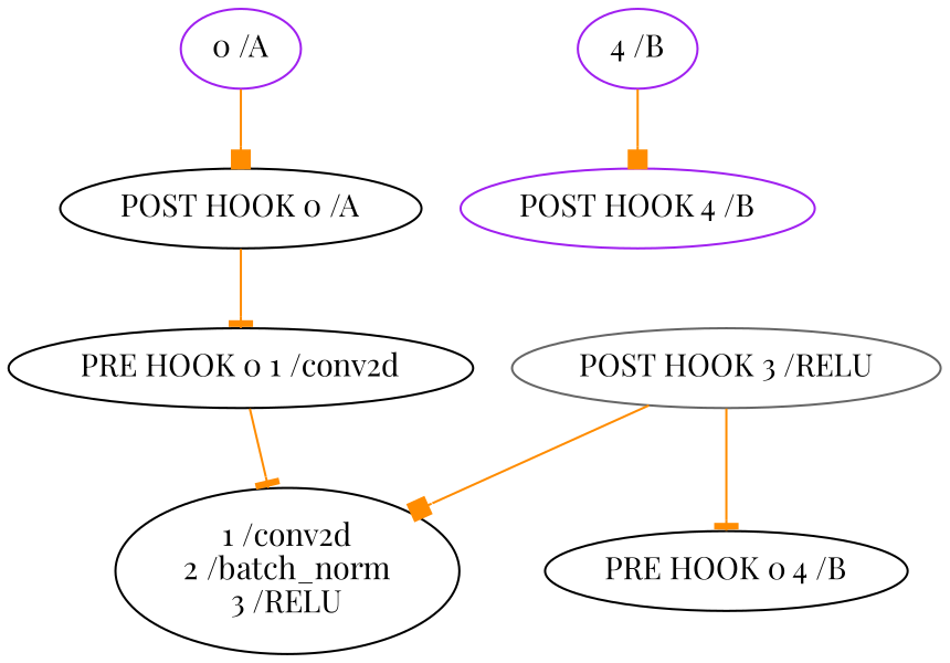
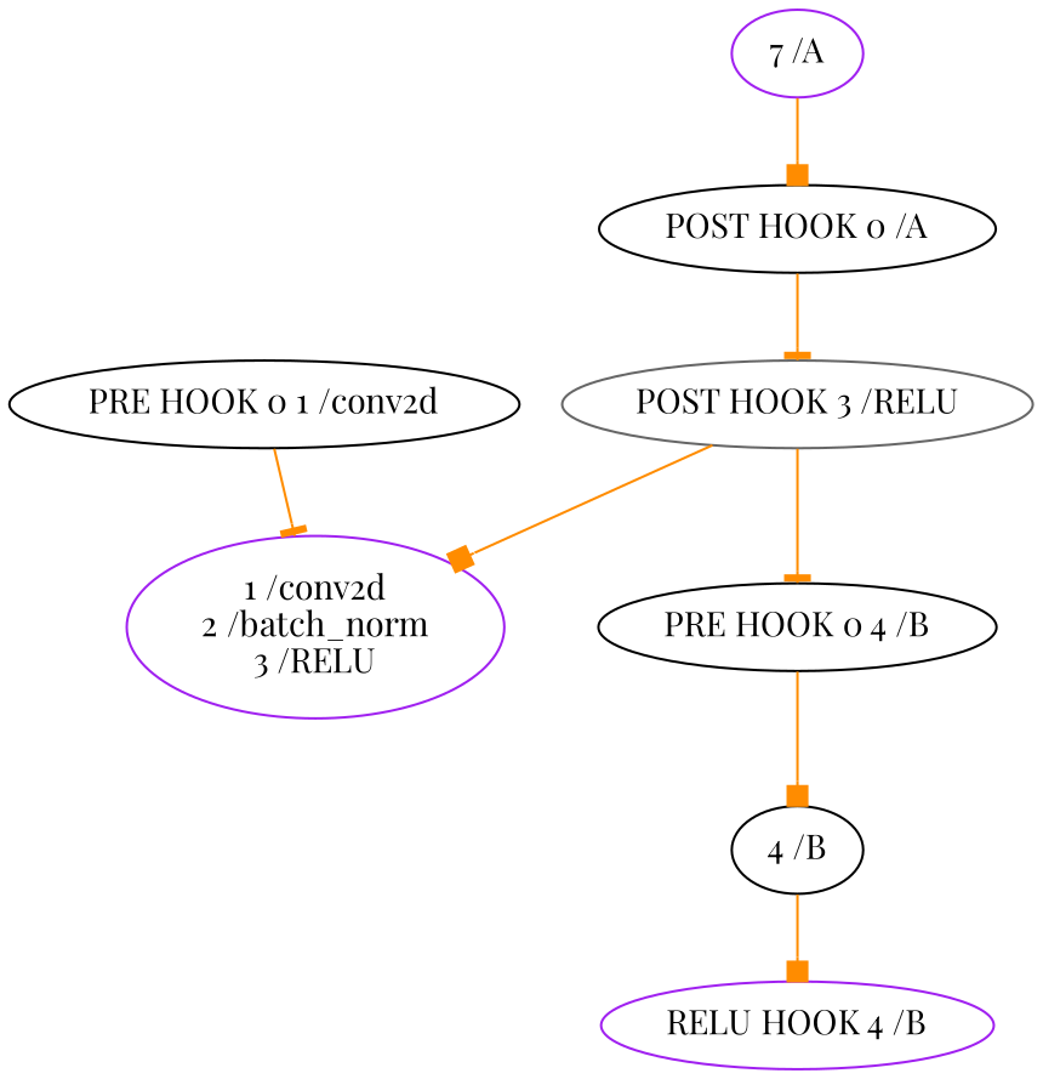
  strict digraph {
    fontname="Playfair Display"
    node [color=black fontname="Playfair Display" node_type="InsertionPointGraphNodeType.INSERTION_POINT"]
    edge [arrowhead=box color=darkorange fontname="Playfair Display"]
-   "0 /A" [associated_ip_node_keys="{'POST HOOK 0 /A'}" color=purple node_type="InsertionPointGraphNodeType.OPERATOR" regular_node_data="0 /A_0"]
+   "0 /A" [associated_ip_node_keys="{'POST HOOK 0 /A'}" color=purple node_type="InsertionPointGraphNodeType.OPERATOR" regular_node_data="0 /A_0" label="7 /A"]
    "POST HOOK 0 /A" [insertion_point_data="TargetType.OPERATOR_POST_HOOK /A_0"]
    "PRE HOOK 0 1 /conv2d" [insertion_point_data="TargetType.OPERATOR_PRE_HOOK 0 /conv2d_0"]
-   "4 /B" [associated_ip_node_keys="{'POST HOOK 4 /B', 'PRE HOOK 0 4 /B'}" color=purple node_type="InsertionPointGraphNodeType.OPERATOR" regular_node_data="4 /B_0"]
-   "POST HOOK 4 /B" [color=purple insertion_point_data="TargetType.OPERATOR_POST_HOOK /B_0"]
-   "1 /conv2d\n2 /batch_norm\n3 /RELU\n" [associated_ip_node_keys="{'POST HOOK 3 /RELU', 'PRE HOOK 0 1 /conv2d'}" node_type="InsertionPointGraphNodeType.OPERATOR" regular_node_data="1 /conv2d_0"]
+   "4 /B" [associated_ip_node_keys="{'POST HOOK 4 /B', 'PRE HOOK 0 4 /B'}" node_type="InsertionPointGraphNodeType.OPERATOR" regular_node_data="4 /B_0"]
+   "POST HOOK 4 /B" [color=purple insertion_point_data="TargetType.OPERATOR_POST_HOOK /B_0" label="RELU HOOK 4 /B"]
+   "1 /conv2d\n2 /batch_norm\n3 /RELU\n" [associated_ip_node_keys="{'POST HOOK 3 /RELU', 'PRE HOOK 0 1 /conv2d'}" color=purple node_type="InsertionPointGraphNodeType.OPERATOR" regular_node_data="1 /conv2d_0"]
    "POST HOOK 3 /RELU" [color=gray40 insertion_point_data="TargetType.OPERATOR_POST_HOOK /RELU_0"]
    "PRE HOOK 0 4 /B" [insertion_point_data="TargetType.OPERATOR_PRE_HOOK 0 /B_0"]
    "0 /A" -> "POST HOOK 0 /A"
-   "POST HOOK 0 /A" -> "PRE HOOK 0 1 /conv2d" [arrowhead=tee]
+   "POST HOOK 0 /A" -> "POST HOOK 3 /RELU" [arrowhead=tee]
    "PRE HOOK 0 1 /conv2d" -> "1 /conv2d\n2 /batch_norm\n3 /RELU\n" [arrowhead=tee]
    "4 /B" -> "POST HOOK 4 /B"
    "POST HOOK 3 /RELU" -> "1 /conv2d\n2 /batch_norm\n3 /RELU\n"
    "POST HOOK 3 /RELU" -> "PRE HOOK 0 4 /B" [arrowhead=tee]
+   "PRE HOOK 0 4 /B" -> "4 /B"
  }
